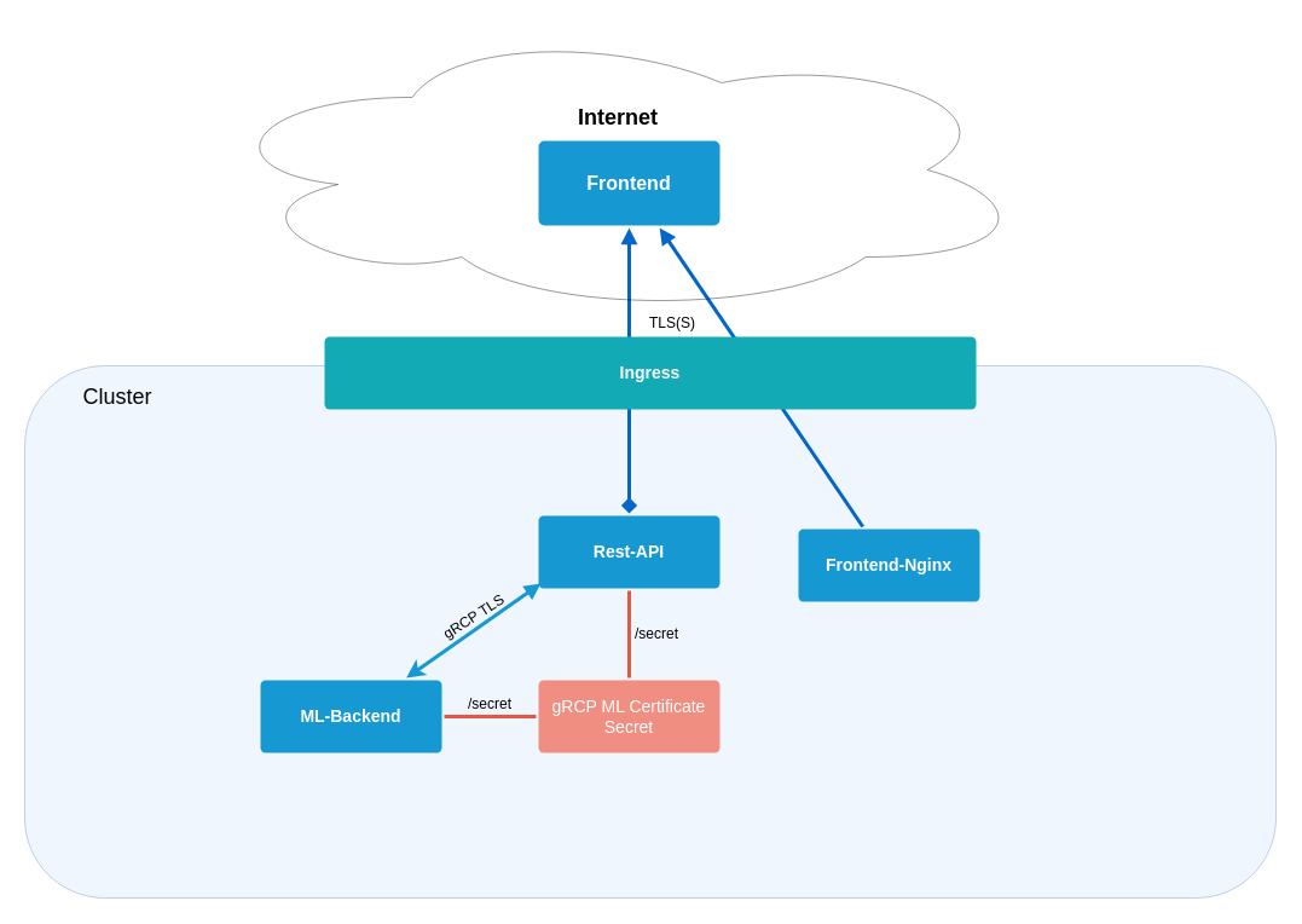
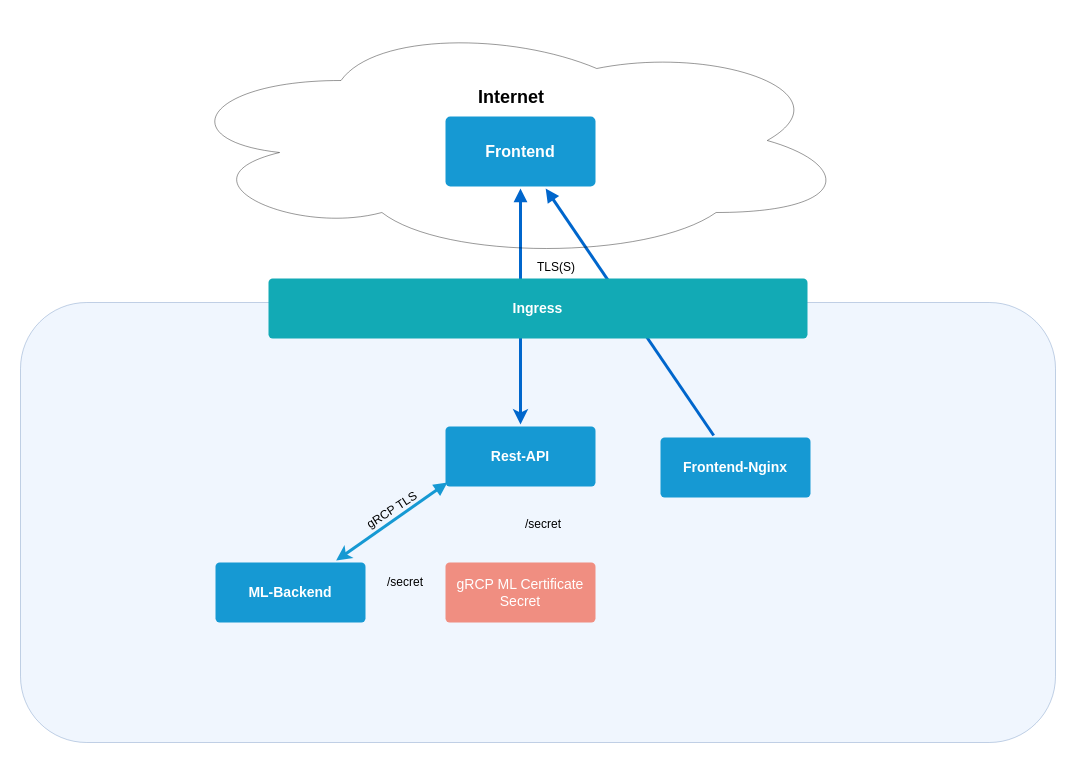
  <mxCell id="0" />
  <mxCell id="1" parent="0" />
  <mxCell id="2" value="" style="rounded=1;whiteSpace=wrap;html=1;shadow=0;strokeColor=#6c8ebf;fillColor=#dae8fc;fontSize=18;opacity=40;" vertex="1" parent="1"><mxGeometry x="20" y="302" width="1035" height="440" as="geometry" /></mxCell>
  <mxCell id="3" value="" style="rounded=0;jumpStyle=none;html=1;shadow=0;labelBackgroundColor=none;startArrow=block;startFill=1;endArrow=none;endFill=0;jettySize=auto;orthogonalLoop=1;strokeColor=#0066CC;strokeWidth=3;fontFamily=Helvetica;fontSize=14;fontColor=#FFFFFF;spacing=5;" edge="1" parent="1" source="7" target="18"><mxGeometry relative="1" as="geometry"><mxPoint x="785" y="151" as="sourcePoint" /><mxPoint x="785" y="387" as="targetPoint" /></mxGeometry></mxCell>
- <mxCell id="4" value="" style="rounded=0;jumpStyle=none;html=1;shadow=0;labelBackgroundColor=none;startArrow=block;startFill=1;endArrow=diamond;endFill=1;jettySize=auto;orthogonalLoop=1;strokeColor=#0066CC;strokeWidth=3;fontFamily=Helvetica;fontSize=14;fontColor=#FFFFFF;spacing=5;" edge="1" parent="1" source="7" target="8"><mxGeometry relative="1" as="geometry"><mxPoint x="735.504" y="226.984" as="sourcePoint" /><mxPoint x="624.167" y="305" as="targetPoint" /></mxGeometry></mxCell>
+ <mxCell id="4" value="" style="rounded=0;jumpStyle=none;html=1;shadow=0;labelBackgroundColor=none;startArrow=block;startFill=1;endArrow=classic;endFill=1;jettySize=auto;orthogonalLoop=1;strokeColor=#0066CC;strokeWidth=3;fontFamily=Helvetica;fontSize=14;fontColor=#FFFFFF;spacing=5;" edge="1" parent="1" source="7" target="8"><mxGeometry relative="1" as="geometry"><mxPoint x="735.504" y="226.984" as="sourcePoint" /><mxPoint x="624.167" y="305" as="targetPoint" /></mxGeometry></mxCell>
  <mxCell id="5" value="Ingress" style="rounded=1;whiteSpace=wrap;html=1;shadow=0;labelBackgroundColor=none;strokeColor=none;strokeWidth=3;fillColor=#12aab5;fontFamily=Helvetica;fontSize=14;fontColor=#FFFFFF;align=center;spacing=5;fontStyle=1;arcSize=7;perimeterSpacing=2;" vertex="1" parent="1"><mxGeometry x="268" y="278" width="539" height="60" as="geometry" /></mxCell>
  <mxCell id="6" value="Internet&lt;br style=&quot;font-size: 18px&quot;&gt;&lt;br style=&quot;font-size: 18px&quot;&gt;&lt;br style=&quot;font-size: 18px&quot;&gt;&lt;br style=&quot;font-size: 18px&quot;&gt;&lt;br style=&quot;font-size: 18px&quot;&gt;" style="ellipse;shape=cloud;whiteSpace=wrap;html=1;opacity=40;fillColor=none;shadow=0;strokeColor=#000000;fontStyle=1;horizontal=1;fontSize=18;" vertex="1" parent="1"><mxGeometry x="170" y="20" width="682" height="240" as="geometry" /></mxCell>
  <mxCell id="7" value="Frontend" style="rounded=1;whiteSpace=wrap;html=1;shadow=0;labelBackgroundColor=none;strokeColor=none;strokeWidth=3;fillColor=#1699d3;fontFamily=Helvetica;fontSize=16;fontColor=#FFFFFF;align=center;fontStyle=1;spacing=5;arcSize=7;perimeterSpacing=2;" vertex="1" parent="1"><mxGeometry x="445" y="116" width="150" height="70" as="geometry" /></mxCell>
  <mxCell id="8" value="Rest-API" style="rounded=1;whiteSpace=wrap;html=1;shadow=0;labelBackgroundColor=none;strokeColor=none;strokeWidth=3;fillColor=#1699d3;fontFamily=Helvetica;fontSize=14;fontColor=#FFFFFF;align=center;spacing=5;fontStyle=1;arcSize=7;perimeterSpacing=2;" vertex="1" parent="1"><mxGeometry x="445" y="426" width="150" height="60" as="geometry" /></mxCell>
  <mxCell id="9" value="ML-Backend" style="rounded=1;whiteSpace=wrap;html=1;shadow=0;labelBackgroundColor=none;strokeColor=none;strokeWidth=3;fillColor=#1699d3;fontFamily=Helvetica;fontSize=14;fontColor=#FFFFFF;align=center;spacing=5;fontStyle=1;arcSize=7;perimeterSpacing=2;" vertex="1" parent="1"><mxGeometry x="215" y="562" width="150" height="60" as="geometry" /></mxCell>
  <mxCell id="10" value="" style="rounded=0;jumpStyle=none;html=1;shadow=0;labelBackgroundColor=none;startArrow=block;startFill=1;endArrow=classic;endFill=1;jettySize=auto;orthogonalLoop=1;strokeColor=#1699D3;strokeWidth=3;fontFamily=Helvetica;fontSize=14;fontColor=#FFFFFF;spacing=5;exitX=0.026;exitY=0.906;exitDx=0;exitDy=0;exitPerimeter=0;" edge="1" parent="1" source="8" target="9"><mxGeometry relative="1" as="geometry"><mxPoint x="423" y="531.8" as="sourcePoint" /><mxPoint x="377" y="550.2" as="targetPoint" /></mxGeometry></mxCell>
  <mxCell id="11" value="gRCP TLS" style="text;html=1;resizable=0;points=[];autosize=1;align=left;verticalAlign=top;spacingTop=-4;rotation=-32.7;" vertex="1" parent="1"><mxGeometry x="361" y="497" width="70" height="20" as="geometry" /></mxCell>
  <mxCell id="12" value="TLS(S)" style="text;html=1;resizable=0;points=[];autosize=1;align=left;verticalAlign=top;spacingTop=-4;" vertex="1" parent="1"><mxGeometry x="535" y="257" width="60" height="20" as="geometry" /></mxCell>
  <mxCell id="13" value="gRCP ML Certificate Secret" style="rounded=1;whiteSpace=wrap;html=1;shadow=0;labelBackgroundColor=none;strokeColor=none;strokeWidth=3;fillColor=#f08e81;fontFamily=Helvetica;fontSize=14;fontColor=#FFFFFF;align=center;spacing=5;fontStyle=0;arcSize=7;perimeterSpacing=2;" vertex="1" parent="1"><mxGeometry x="445" y="562" width="150" height="60" as="geometry" /></mxCell>
- <mxCell id="14" value="" style="edgeStyle=none;rounded=1;jumpStyle=none;html=1;shadow=0;labelBackgroundColor=none;startArrow=none;startFill=0;jettySize=auto;orthogonalLoop=1;strokeColor=#E85642;strokeWidth=3;fontFamily=Helvetica;fontSize=14;fontColor=#FFFFFF;spacing=5;fontStyle=1;fillColor=#b0e3e6;endArrow=none;endFill=0;" edge="1" parent="1" source="9" target="13"><mxGeometry relative="1" as="geometry"><mxPoint x="698" y="270" as="sourcePoint" /><mxPoint x="685" y="744.5" as="targetPoint" /></mxGeometry></mxCell>
  <mxCell id="15" value="/secret" style="text;html=1;strokeColor=none;fillColor=none;align=center;verticalAlign=middle;whiteSpace=wrap;rounded=0;opacity=40;" vertex="1" parent="1"><mxGeometry x="385" y="572" width="40" height="20" as="geometry" /></mxCell>
- <mxCell id="16" value="" style="edgeStyle=none;rounded=1;jumpStyle=none;html=1;shadow=0;labelBackgroundColor=none;startArrow=none;startFill=0;jettySize=auto;orthogonalLoop=1;strokeColor=#E85642;strokeWidth=3;fontFamily=Helvetica;fontSize=14;fontColor=#FFFFFF;spacing=5;fontStyle=1;fillColor=#b0e3e6;endArrow=none;endFill=0;" edge="1" parent="1" source="13" target="8"><mxGeometry relative="1" as="geometry"><mxPoint x="545" y="516.5" as="sourcePoint" /><mxPoint x="621" y="516.5" as="targetPoint" /></mxGeometry></mxCell>
  <mxCell id="17" value="/secret" style="text;html=1;strokeColor=none;fillColor=none;align=center;verticalAlign=middle;whiteSpace=wrap;rounded=0;opacity=40;" vertex="1" parent="1"><mxGeometry x="522.5" y="514" width="40" height="20" as="geometry" /></mxCell>
  <mxCell id="18" value="Frontend-Nginx" style="rounded=1;whiteSpace=wrap;html=1;shadow=0;labelBackgroundColor=none;strokeColor=none;strokeWidth=3;fillColor=#1699d3;fontFamily=Helvetica;fontSize=14;fontColor=#FFFFFF;align=center;spacing=5;fontStyle=1;arcSize=7;perimeterSpacing=2;" vertex="1" parent="1"><mxGeometry x="660" y="437" width="150" height="60" as="geometry" /></mxCell>
- <mxCell id="19" value="Cluster" style="text;html=1;strokeColor=none;fillColor=none;align=center;verticalAlign=middle;whiteSpace=wrap;rounded=0;shadow=0;fontSize=18;opacity=40;" vertex="1" parent="1"><mxGeometry x="77" y="318" width="40" height="20" as="geometry" /></mxCell>
